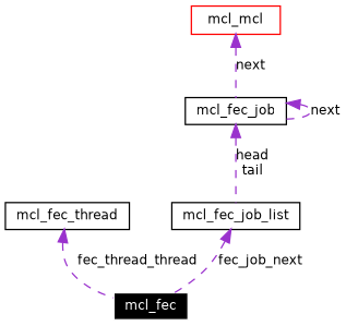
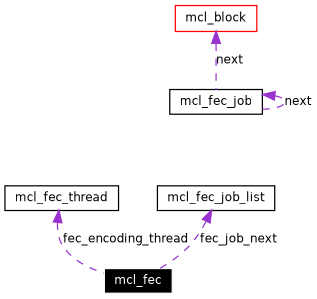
  digraph {
    node [color=black fontname=Helvetica fontsize=10 shape=record]
    edge [color=darkorchid3 dir=back fontname=Helvetica fontsize=10 labelfontname=Helvetica labelfontsize=10 style=dashed]
    n1 [color=white fillcolor=black fontcolor=white height=0.2 label=mcl_fec style=filled width=0.4]
    n2 [height=0.2 label=mcl_fec_thread width=0.4]
    n3 [height=0.2 label=mcl_fec_job_list width=0.4]
    n4 [height=0.2 label=mcl_fec_job width=0.4]
-   n5 [color=red height=0.2 label=mcl_mcl width=0.4]
-   n2 -> n1 [label=fec_thread_thread]
+   n5 [color=red height=0.2 label=mcl_block width=0.4]
+   n2 -> n1 [label=fec_encoding_thread]
    n3 -> n1 [label=fec_job_next]
-   n4 -> n3 [label="head\ntail"]
    n4 -> n4 [label=next]
    n5 -> n4 [label=next]
  }
